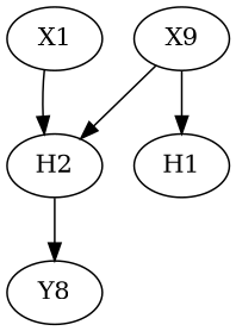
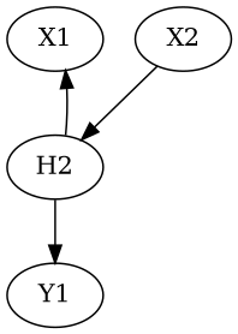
  digraph {
    n1 [label=X1]
-   n2 [label=H1]
    n3 [label=H2]
-   n4 [label=X9]
-   n5 [label=Y8]
+   n4 [label=X2]
+   n5 [label=Y1]
    subgraph sub_1 {
      n1
-     n2
      n3
      n4
    }
    subgraph sub_2 {
-     n2
      n3
      n5
    }
    subgraph sub_3 {
      n5
    }
-   n1 -> n3
+   n3 -> n1
    n3 -> n5
-   n4 -> n2
    n4 -> n3
  }
